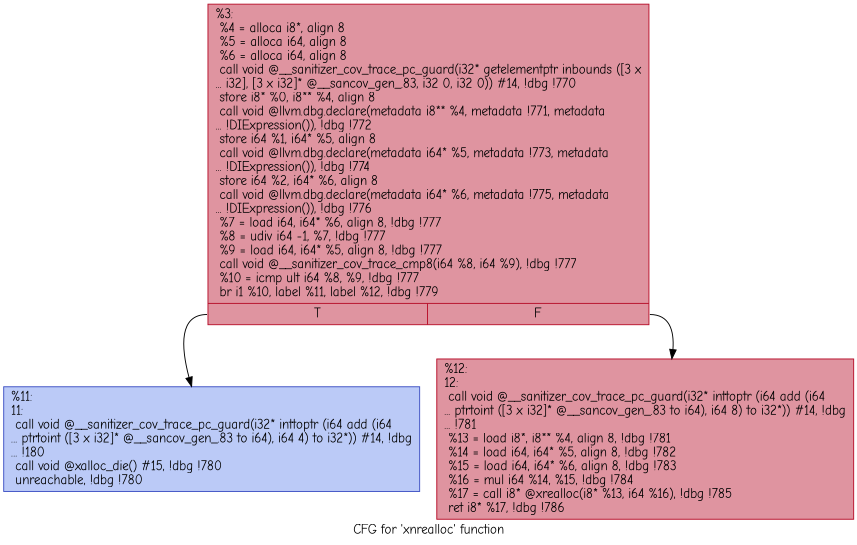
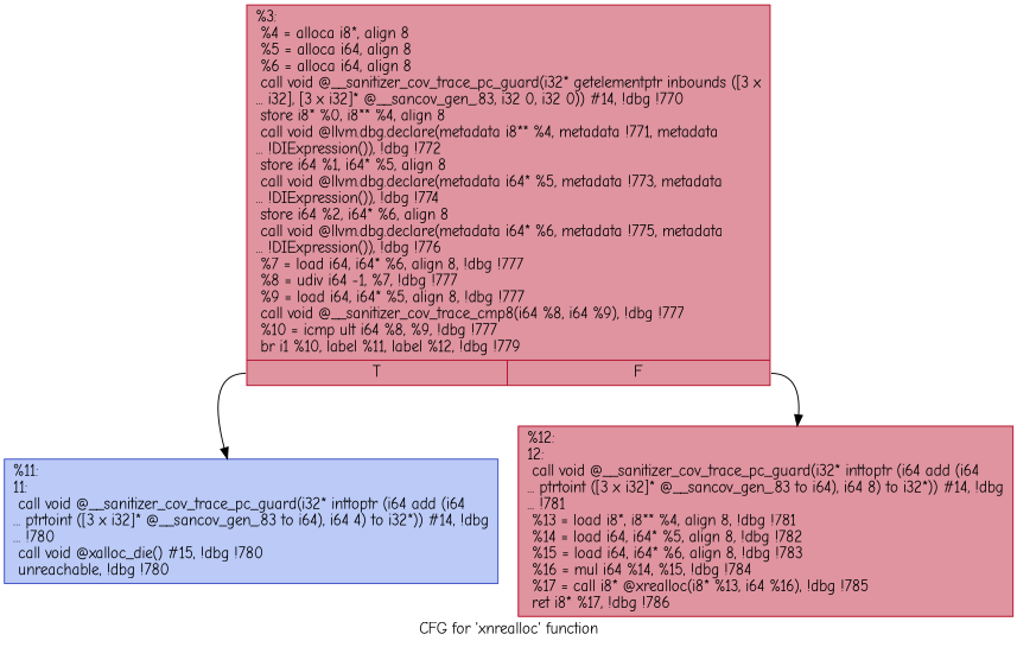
  digraph {
    label="CFG for 'xnrealloc' function"
    fontname="Comic Neue"
    node [color="#b70d28ff" fillcolor="#b70d2870" shape=record style=filled fontname="Comic Neue"]
    edge [fontname="Comic Neue"]
    n1 [label="{%3:\l  %4 = alloca i8*, align 8\l  %5 = alloca i64, align 8\l  %6 = alloca i64, align 8\l  call void @__sanitizer_cov_trace_pc_guard(i32* getelementptr inbounds ([3 x\l... i32], [3 x i32]* @__sancov_gen_.83, i32 0, i32 0)) #14, !dbg !770\l  store i8* %0, i8** %4, align 8\l  call void @llvm.dbg.declare(metadata i8** %4, metadata !771, metadata\l... !DIExpression()), !dbg !772\l  store i64 %1, i64* %5, align 8\l  call void @llvm.dbg.declare(metadata i64* %5, metadata !773, metadata\l... !DIExpression()), !dbg !774\l  store i64 %2, i64* %6, align 8\l  call void @llvm.dbg.declare(metadata i64* %6, metadata !775, metadata\l... !DIExpression()), !dbg !776\l  %7 = load i64, i64* %6, align 8, !dbg !777\l  %8 = udiv i64 -1, %7, !dbg !777\l  %9 = load i64, i64* %5, align 8, !dbg !777\l  call void @__sanitizer_cov_trace_cmp8(i64 %8, i64 %9), !dbg !777\l  %10 = icmp ult i64 %8, %9, !dbg !777\l  br i1 %10, label %11, label %12, !dbg !779\l|{<s0>T|<s1>F}}"]
-   n2 [color="#3d50c3ff" fillcolor="#6687ed70" label="{%11:\l11:                                               \l  call void @__sanitizer_cov_trace_pc_guard(i32* inttoptr (i64 add (i64\l... ptrtoint ([3 x i32]* @__sancov_gen_.83 to i64), i64 4) to i32*)) #14, !dbg\l... !180\l  call void @xalloc_die() #15, !dbg !780\l  unreachable, !dbg !780\l}"]
+   n2 [color="#3d50c3ff" fillcolor="#6687ed70" label="{%11:\l11:                                               \l  call void @__sanitizer_cov_trace_pc_guard(i32* inttoptr (i64 add (i64\l... ptrtoint ([3 x i32]* @__sancov_gen_.83 to i64), i64 4) to i32*)) #14, !dbg\l... !780\l  call void @xalloc_die() #15, !dbg !780\l  unreachable, !dbg !780\l}"]
    n3 [label="{%12:\l12:                                               \l  call void @__sanitizer_cov_trace_pc_guard(i32* inttoptr (i64 add (i64\l... ptrtoint ([3 x i32]* @__sancov_gen_.83 to i64), i64 8) to i32*)) #14, !dbg\l... !781\l  %13 = load i8*, i8** %4, align 8, !dbg !781\l  %14 = load i64, i64* %5, align 8, !dbg !782\l  %15 = load i64, i64* %6, align 8, !dbg !783\l  %16 = mul i64 %14, %15, !dbg !784\l  %17 = call i8* @xrealloc(i8* %13, i64 %16), !dbg !785\l  ret i8* %17, !dbg !786\l}"]
    n1 -> n2 [tailport=s0]
    n1 -> n3 [tailport=s1]
  }
